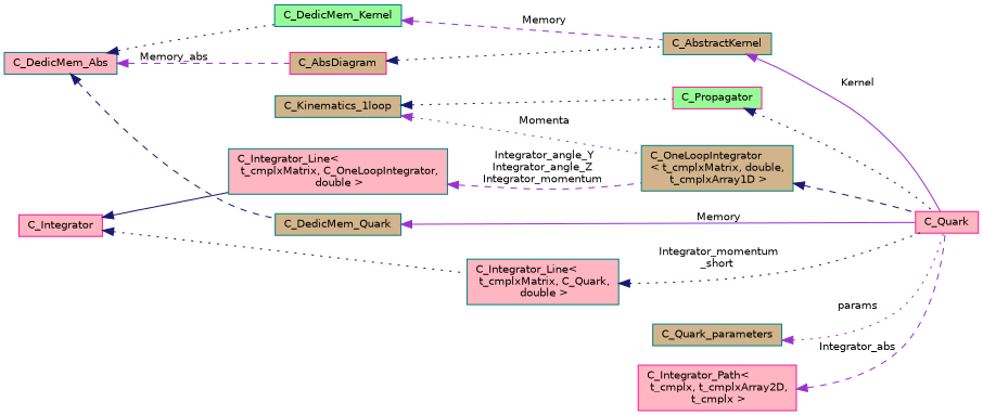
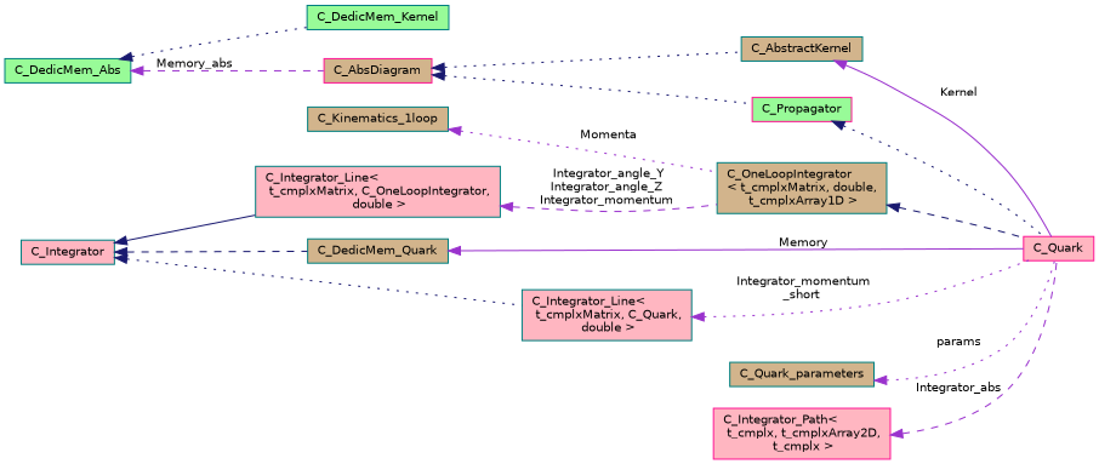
  digraph {
    rankdir=LR
    node [color=teal fillcolor=tan fontname=Helvetica fontsize=10 shape=record style=filled]
    edge [color=darkorchid3 dir=back fontname=Helvetica fontsize=10 labelfontname=Helvetica labelfontsize=10 style=dotted]
    n1 [color=deeppink fillcolor=lightpink fontcolor=black height=0.2 label=C_Quark width=0.4]
    n2 [color=deeppink fillcolor=palegreen height=0.2 label=C_Propagator width=0.4]
    n3 [color=deeppink height=0.2 label=C_AbsDiagram width=0.4]
    n4 [height=0.2 label=C_AbstractKernel width=0.4]
-   n5 [fillcolor=lightpink height=0.2 label=C_DedicMem_Abs width=0.4]
+   n5 [fillcolor=palegreen height=0.2 label=C_DedicMem_Abs width=0.4]
    n6 [height=0.2 label=C_DedicMem_Quark width=0.4]
    n7 [fillcolor=palegreen height=0.2 label=C_DedicMem_Kernel width=0.4]
    n8 [height=0.2 label="C_OneLoopIntegrator\l\< t_cmplxMatrix, double,\l t_cmplxArray1D \>" width=0.4]
    n9 [height=0.2 label=C_Kinematics_1loop width=0.4]
    n10 [fillcolor=lightpink height=0.2 label="C_Integrator_Line\<\l t_cmplxMatrix, C_OneLoopIntegrator,\l double \>" width=0.4]
-   n11 [color=deeppink fillcolor=lightpink height=0.2 label=C_Integrator width=0.4]
+   n11 [fillcolor=lightpink height=0.2 label=C_Integrator width=0.4]
    n12 [fillcolor=lightpink height=0.2 label="C_Integrator_Line\<\l t_cmplxMatrix, C_Quark,\l double \>" width=0.4]
    n13 [height=0.2 label=C_Quark_parameters width=0.4]
    n14 [color=deeppink fillcolor=lightpink height=0.2 label="C_Integrator_Path\<\l t_cmplx, t_cmplxArray2D,\l t_cmplx \>" width=0.4]
    n2 -> n1 [color=midnightblue]
-   n9 -> n2 [color=midnightblue]
+   n3 -> n2 [color=midnightblue]
    n3 -> n4 [color=midnightblue]
    n4 -> n1 [label=" Kernel" style=solid]
    n5 -> n3 [label=" Memory_abs" style=dashed]
-   n5 -> n6 [color=midnightblue style=dashed]
+   n11 -> n6 [color=midnightblue style=dashed]
    n5 -> n7 [color=midnightblue]
    n6 -> n1 [label=" Memory" style=solid]
-   n7 -> n4 [label=" Memory" style=dashed]
    n8 -> n1 [color=midnightblue style=dashed]
    n9 -> n8 [label=" Momenta"]
    n10 -> n8 [label=" Integrator_angle_Y\nIntegrator_angle_Z\nIntegrator_momentum" style=dashed]
    n11 -> n10 [color=midnightblue style=solid]
    n11 -> n12 [color=midnightblue]
-   n12 -> n1 [color=midnightblue label=" Integrator_momentum\l_short"]
+   n12 -> n1 [label=" Integrator_momentum\l_short"]
    n13 -> n1 [label=" params"]
    n14 -> n1 [label=" Integrator_abs" style=dashed]
  }
